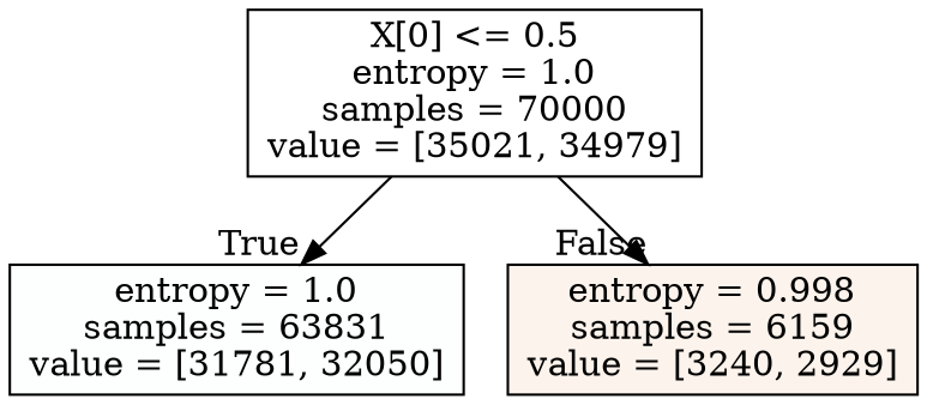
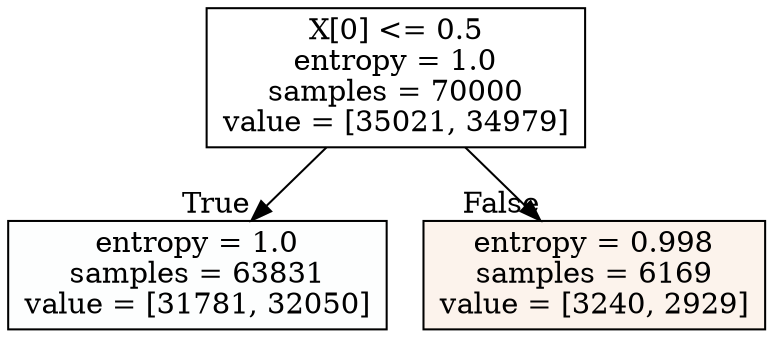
  digraph {
    node [color=black shape=box style=filled]
    edge [labeldistance=2.5]
    n1 [fillcolor="#e5813900" label="X[0] <= 0.5\nentropy = 1.0\nsamples = 70000\nvalue = [35021, 34979]"]
    n2 [fillcolor="#399de502" label="entropy = 1.0\nsamples = 63831\nvalue = [31781, 32050]"]
-   n3 [fillcolor="#e5813918" label="entropy = 0.998\nsamples = 6159\nvalue = [3240, 2929]"]
+   n3 [fillcolor="#e5813918" label="entropy = 0.998\nsamples = 6169\nvalue = [3240, 2929]"]
    n1 -> n2 [headlabel=True labelangle=45]
    n1 -> n3 [headlabel=False labelangle=-45]
  }
